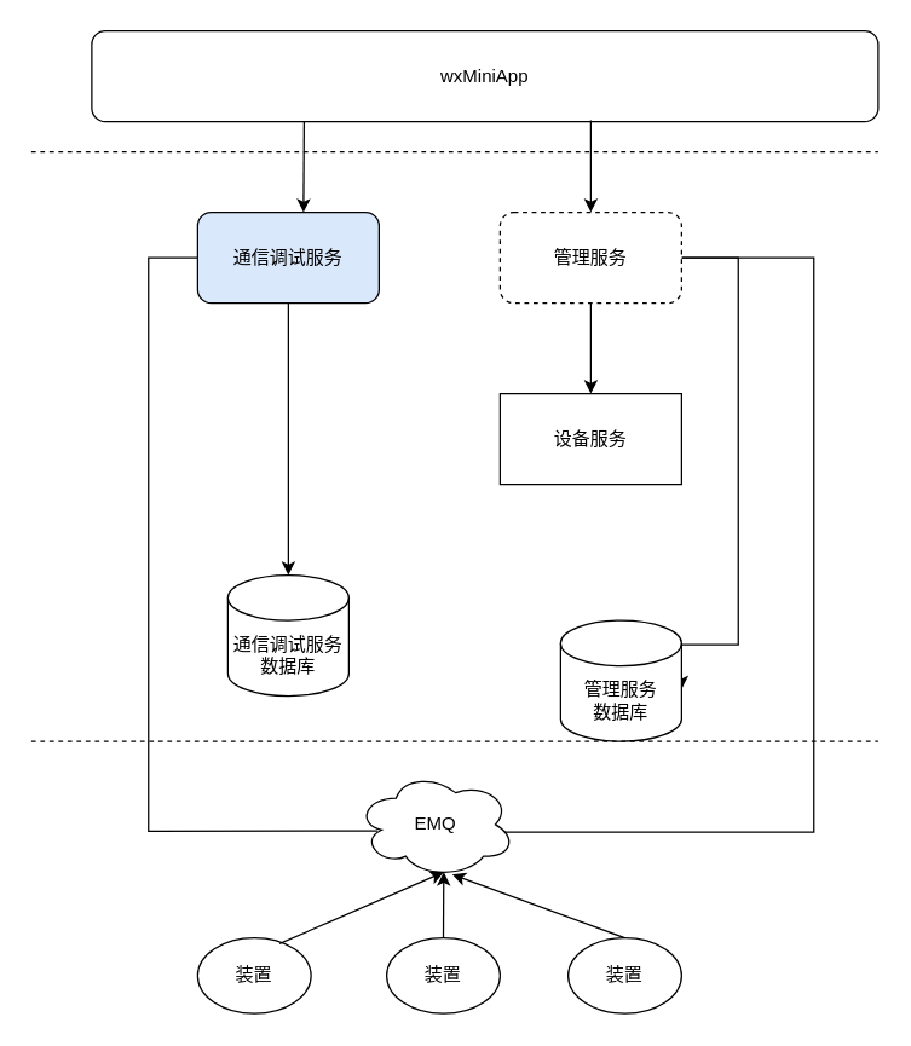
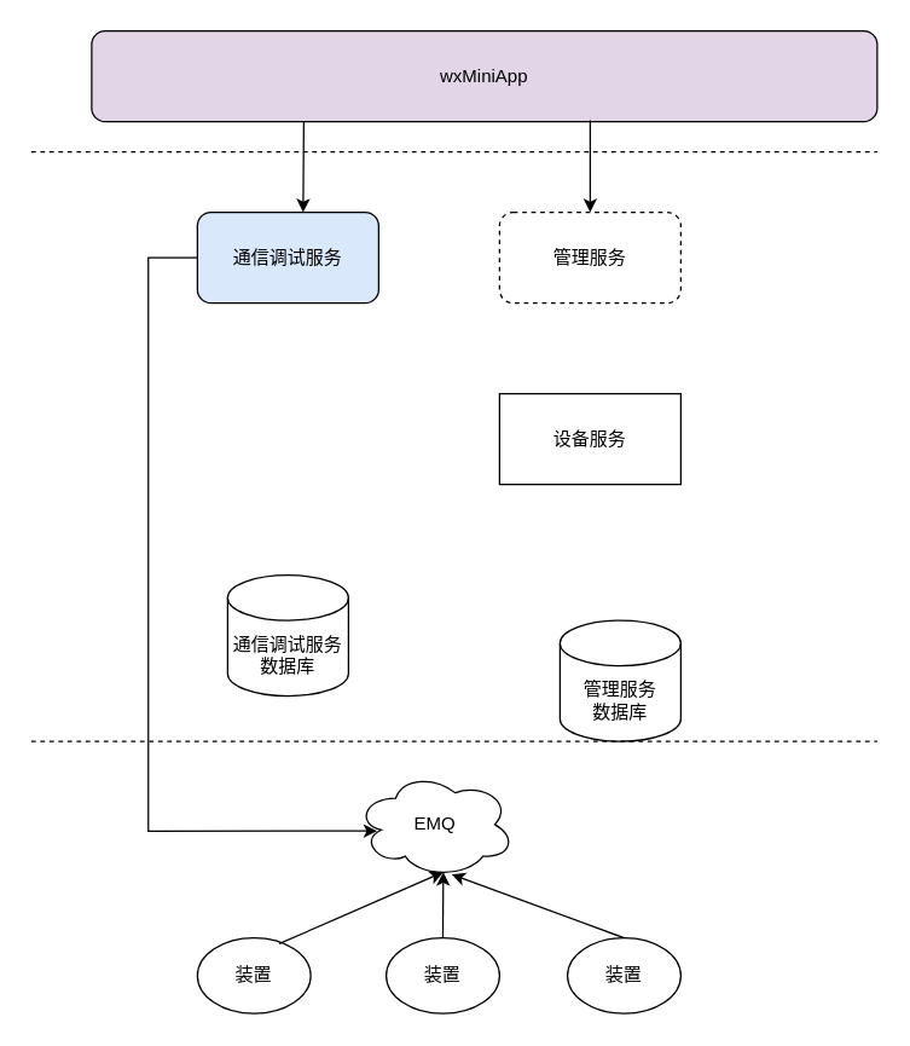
  <mxCell id="0" />
  <mxCell id="1" parent="0" />
- <mxCell id="2" value="wxMiniApp" style="rounded=1;whiteSpace=wrap;html=1;" vertex="1" parent="1"><mxGeometry x="60" y="20" width="520" height="60" as="geometry" /></mxCell>
+ <mxCell id="2" value="wxMiniApp" style="rounded=1;whiteSpace=wrap;html=1;fillColor=#e1d5e7;" vertex="1" parent="1"><mxGeometry x="60" y="20" width="520" height="60" as="geometry" /></mxCell>
  <mxCell id="3" value="" style="endArrow=none;dashed=1;html=1;" edge="1" parent="1"><mxGeometry width="50" height="50" relative="1" as="geometry"><mxPoint x="20" y="100" as="sourcePoint" /><mxPoint x="580" y="100" as="targetPoint" /></mxGeometry></mxCell>
- <mxCell id="4" style="edgeStyle=orthogonalEdgeStyle;rounded=0;orthogonalLoop=1;jettySize=auto;html=1;exitX=0.5;exitY=1;exitDx=0;exitDy=0;entryX=0.5;entryY=0;entryDx=0;entryDy=0;entryPerimeter=0;" edge="1" parent="1" source="6" target="12"><mxGeometry relative="1" as="geometry" /></mxCell>
- <mxCell id="5" style="edgeStyle=orthogonalEdgeStyle;rounded=0;orthogonalLoop=1;jettySize=auto;html=1;entryX=0.133;entryY=0.561;entryDx=0;entryDy=0;entryPerimeter=0;endArrow=none;" edge="1" parent="1" source="6" target="14"><mxGeometry relative="1" as="geometry"><mxPoint x="190.5" y="510" as="targetPoint" /><Array as="points"><mxPoint x="97.5" y="170" /><mxPoint x="97.5" y="549" /></Array></mxGeometry></mxCell>
+ <mxCell id="5" style="edgeStyle=orthogonalEdgeStyle;rounded=0;orthogonalLoop=1;jettySize=auto;html=1;entryX=0.133;entryY=0.561;entryDx=0;entryDy=0;entryPerimeter=0;" edge="1" parent="1" source="6" target="14"><mxGeometry relative="1" as="geometry"><mxPoint x="190.5" y="510" as="targetPoint" /><Array as="points"><mxPoint x="97.5" y="170" /><mxPoint x="97.5" y="549" /></Array></mxGeometry></mxCell>
  <mxCell id="6" value="通信调试服务" style="rounded=1;whiteSpace=wrap;html=1;fillColor=#dae8fc;" vertex="1" parent="1"><mxGeometry x="130" y="140" width="120" height="60" as="geometry" /></mxCell>
- <mxCell id="7" style="edgeStyle=orthogonalEdgeStyle;rounded=0;orthogonalLoop=1;jettySize=auto;html=1;exitX=0.5;exitY=1;exitDx=0;exitDy=0;" edge="1" parent="1" source="10" target="11"><mxGeometry relative="1" as="geometry" /></mxCell>
- <mxCell id="8" style="edgeStyle=orthogonalEdgeStyle;rounded=0;orthogonalLoop=1;jettySize=auto;html=1;entryX=1;entryY=0.569;entryDx=0;entryDy=0;entryPerimeter=0;" edge="1" parent="1" source="10" target="13"><mxGeometry relative="1" as="geometry"><Array as="points"><mxPoint x="487.5" y="170" /><mxPoint x="487.5" y="426" /></Array></mxGeometry></mxCell>
- <mxCell id="9" style="edgeStyle=orthogonalEdgeStyle;rounded=0;orthogonalLoop=1;jettySize=auto;html=1;entryX=0.875;entryY=0.5;entryDx=0;entryDy=0;entryPerimeter=0;" edge="1" parent="1" source="10" target="14"><mxGeometry relative="1" as="geometry"><Array as="points"><mxPoint x="537.5" y="170" /><mxPoint x="537.5" y="550" /><mxPoint x="326.5" y="550" /></Array></mxGeometry></mxCell>
  <mxCell id="10" value="管理服务" style="rounded=1;whiteSpace=wrap;html=1;dashed=1;" vertex="1" parent="1"><mxGeometry x="330" y="140" width="120" height="60" as="geometry" /></mxCell>
  <mxCell id="11" value="设备服务" style="whiteSpace=wrap;html=1;rounded=0;" vertex="1" parent="1"><mxGeometry x="330" y="260" width="120" height="60" as="geometry" /></mxCell>
  <mxCell id="12" value="通信调试服务&lt;br&gt;数据库" style="shape=cylinder3;whiteSpace=wrap;html=1;boundedLbl=1;backgroundOutline=1;size=15;" vertex="1" parent="1"><mxGeometry x="150" y="380" width="80" height="80" as="geometry" /></mxCell>
  <mxCell id="13" value="管理服务&lt;br&gt;数据库" style="shape=cylinder3;whiteSpace=wrap;html=1;boundedLbl=1;backgroundOutline=1;size=15;" vertex="1" parent="1"><mxGeometry x="370" y="410" width="80" height="80" as="geometry" /></mxCell>
  <mxCell id="14" value="EMQ" style="ellipse;shape=cloud;whiteSpace=wrap;html=1;" vertex="1" parent="1"><mxGeometry x="235" y="510" width="105" height="70" as="geometry" /></mxCell>
  <mxCell id="15" value="装置" style="ellipse;whiteSpace=wrap;html=1;" vertex="1" parent="1"><mxGeometry x="130" y="620" width="75" height="50" as="geometry" /></mxCell>
  <mxCell id="16" value="装置" style="ellipse;whiteSpace=wrap;html=1;" vertex="1" parent="1"><mxGeometry x="255" y="620" width="75" height="50" as="geometry" /></mxCell>
  <mxCell id="17" value="装置" style="ellipse;whiteSpace=wrap;html=1;" vertex="1" parent="1"><mxGeometry x="375" y="620" width="75" height="50" as="geometry" /></mxCell>
  <mxCell id="18" value="" style="endArrow=none;dashed=1;html=1;" edge="1" parent="1"><mxGeometry width="50" height="50" relative="1" as="geometry"><mxPoint x="20" y="490" as="sourcePoint" /><mxPoint x="580" y="490" as="targetPoint" /></mxGeometry></mxCell>
  <mxCell id="19" value="" style="endArrow=classic;html=1;entryX=0.5;entryY=0;entryDx=0;entryDy=0;" edge="1" parent="1" target="10"><mxGeometry width="50" height="50" relative="1" as="geometry"><mxPoint x="390" y="79" as="sourcePoint" /><mxPoint x="60" y="150" as="targetPoint" /></mxGeometry></mxCell>
  <mxCell id="20" value="" style="endArrow=classic;html=1;exitX=0.27;exitY=1.005;exitDx=0;exitDy=0;exitPerimeter=0;" edge="1" parent="1" source="2"><mxGeometry width="50" height="50" relative="1" as="geometry"><mxPoint x="150" y="190" as="sourcePoint" /><mxPoint x="200" y="140" as="targetPoint" /></mxGeometry></mxCell>
  <mxCell id="21" value="" style="endArrow=classic;html=1;exitX=0.722;exitY=0.077;exitDx=0;exitDy=0;exitPerimeter=0;entryX=0.55;entryY=0.95;entryDx=0;entryDy=0;entryPerimeter=0;" edge="1" parent="1" source="15" target="14"><mxGeometry width="50" height="50" relative="1" as="geometry"><mxPoint x="490" y="660" as="sourcePoint" /><mxPoint x="540" y="610" as="targetPoint" /></mxGeometry></mxCell>
  <mxCell id="22" value="" style="endArrow=classic;html=1;exitX=0.5;exitY=0;exitDx=0;exitDy=0;entryX=0.55;entryY=0.95;entryDx=0;entryDy=0;entryPerimeter=0;" edge="1" parent="1" source="16" target="14"><mxGeometry width="50" height="50" relative="1" as="geometry"><mxPoint x="260" y="770" as="sourcePoint" /><mxPoint x="310" y="720" as="targetPoint" /></mxGeometry></mxCell>
  <mxCell id="23" value="" style="endArrow=classic;html=1;exitX=0.5;exitY=0;exitDx=0;exitDy=0;entryX=0.603;entryY=0.971;entryDx=0;entryDy=0;entryPerimeter=0;" edge="1" parent="1" source="17" target="14"><mxGeometry width="50" height="50" relative="1" as="geometry"><mxPoint x="370" y="760" as="sourcePoint" /><mxPoint x="420" y="710" as="targetPoint" /></mxGeometry></mxCell>
